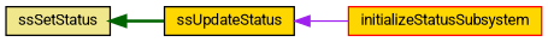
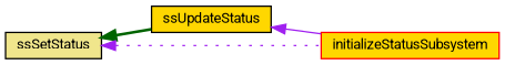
  digraph {
    fontname=Roboto
    rankdir=LR
    node [color=black fillcolor=gold fontname=Roboto fontsize=10 shape=record style=filled]
    edge [color=purple dir=back fontname=Roboto fontsize=10 labelfontname=Helvetica labelfontsize=10]
    n1 [fontcolor=black height=0.2 label=ssUpdateStatus width=0.4]
    n2 [color=red height=0.2 label=initializeStatusSubsystem width=0.4]
    n3 [fillcolor=khaki height=0.2 label=ssSetStatus width=0.4]
    n1 -> n2 [style=solid]
    n3 -> n1 [color=darkgreen style=bold]
+   n3 -> n2 [style=dotted]
  }
